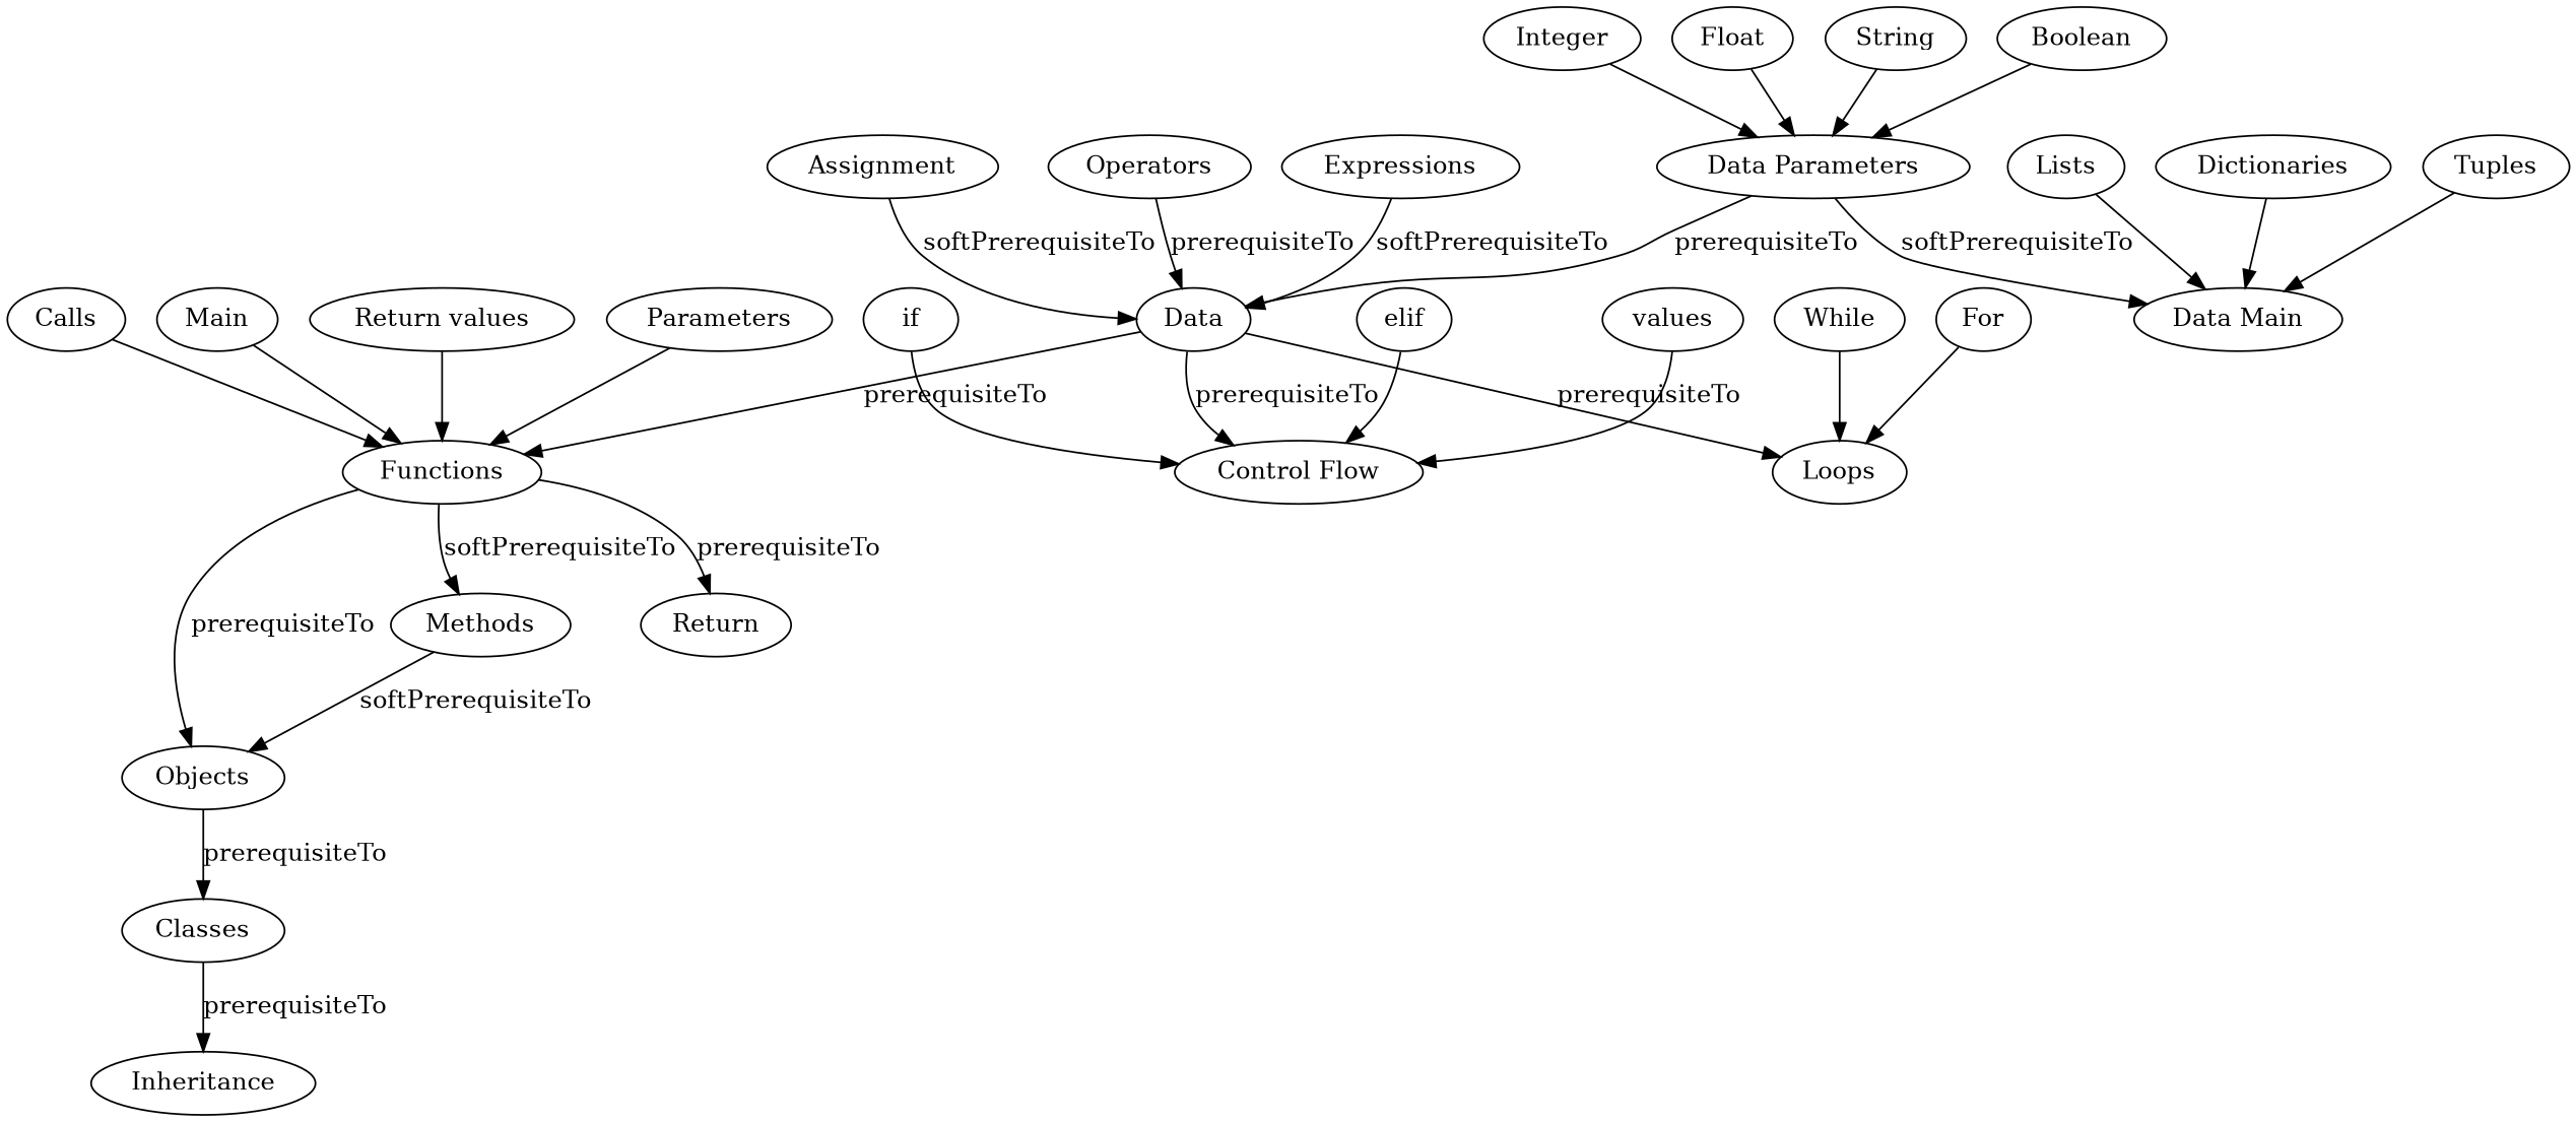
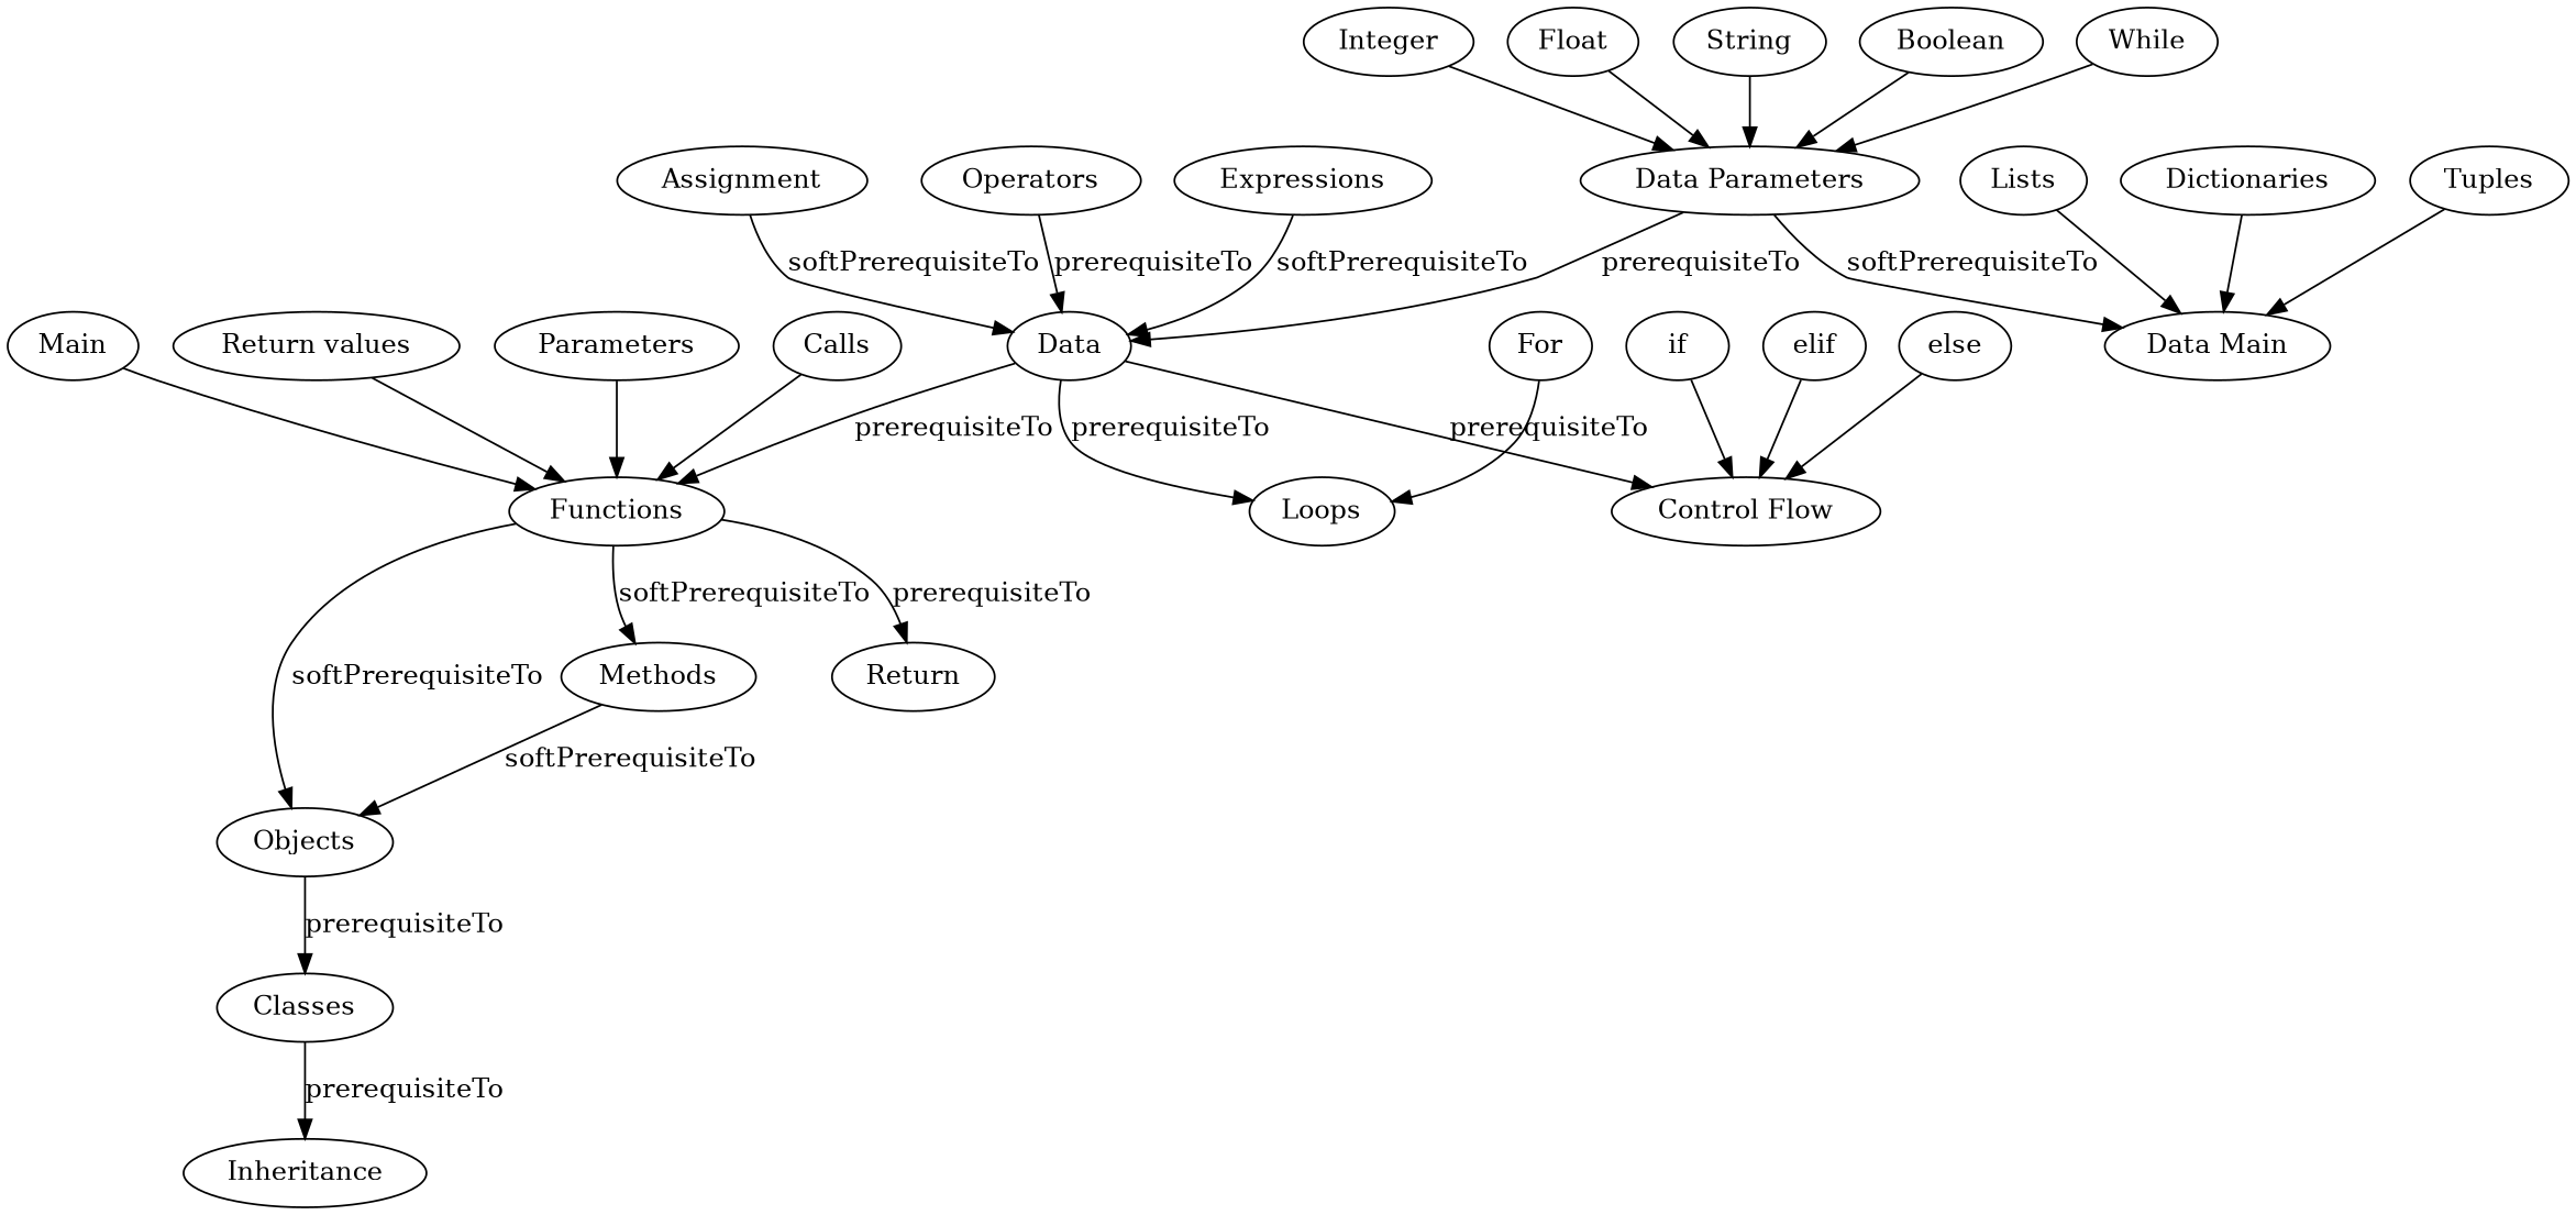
  digraph {
    rankdir=TB
    n1 [label="Data Parameters"]
    Integer
    n3 [label=Data]
    n4 [label="Data Main"]
    Functions
    "Control Flow"
    Loops
    Float
    String
    Boolean
    Objects
    n12 [label=Return]
    Methods
    Operators
    Expressions
    Assignment
    Classes
    Inheritance
    "Return values"
    Parameters
    Calls
    Main
    While
    For
    if
    elif
-   else [label=values]
+   else
    Lists
    Dictionaries
    Tuples
    n1 -> n3 [label=prerequisiteTo]
    n1 -> n4 [label=softPrerequisiteTo]
    Integer -> n1
    n3 -> Functions [label=prerequisiteTo]
    n3 -> "Control Flow" [label=prerequisiteTo]
    n3 -> Loops [label=prerequisiteTo]
-   Functions -> Objects [label=prerequisiteTo]
+   Functions -> Objects [label=softPrerequisiteTo]
    Functions -> n12 [label=prerequisiteTo]
    Functions -> Methods [label=softPrerequisiteTo]
    Float -> n1
    String -> n1
    Boolean -> n1
    Objects -> Classes [label=prerequisiteTo]
    Methods -> Objects [label=softPrerequisiteTo]
    Operators -> n3 [label=prerequisiteTo]
    Expressions -> n3 [label=softPrerequisiteTo]
    Assignment -> n3 [label=softPrerequisiteTo]
    Classes -> Inheritance [label=prerequisiteTo]
    "Return values" -> Functions
    Parameters -> Functions
    Calls -> Functions
    Main -> Functions
-   While -> Loops
+   While -> n1
    For -> Loops
    if -> "Control Flow"
    elif -> "Control Flow"
    else -> "Control Flow"
    Lists -> n4
    Dictionaries -> n4
    Tuples -> n4
  }
